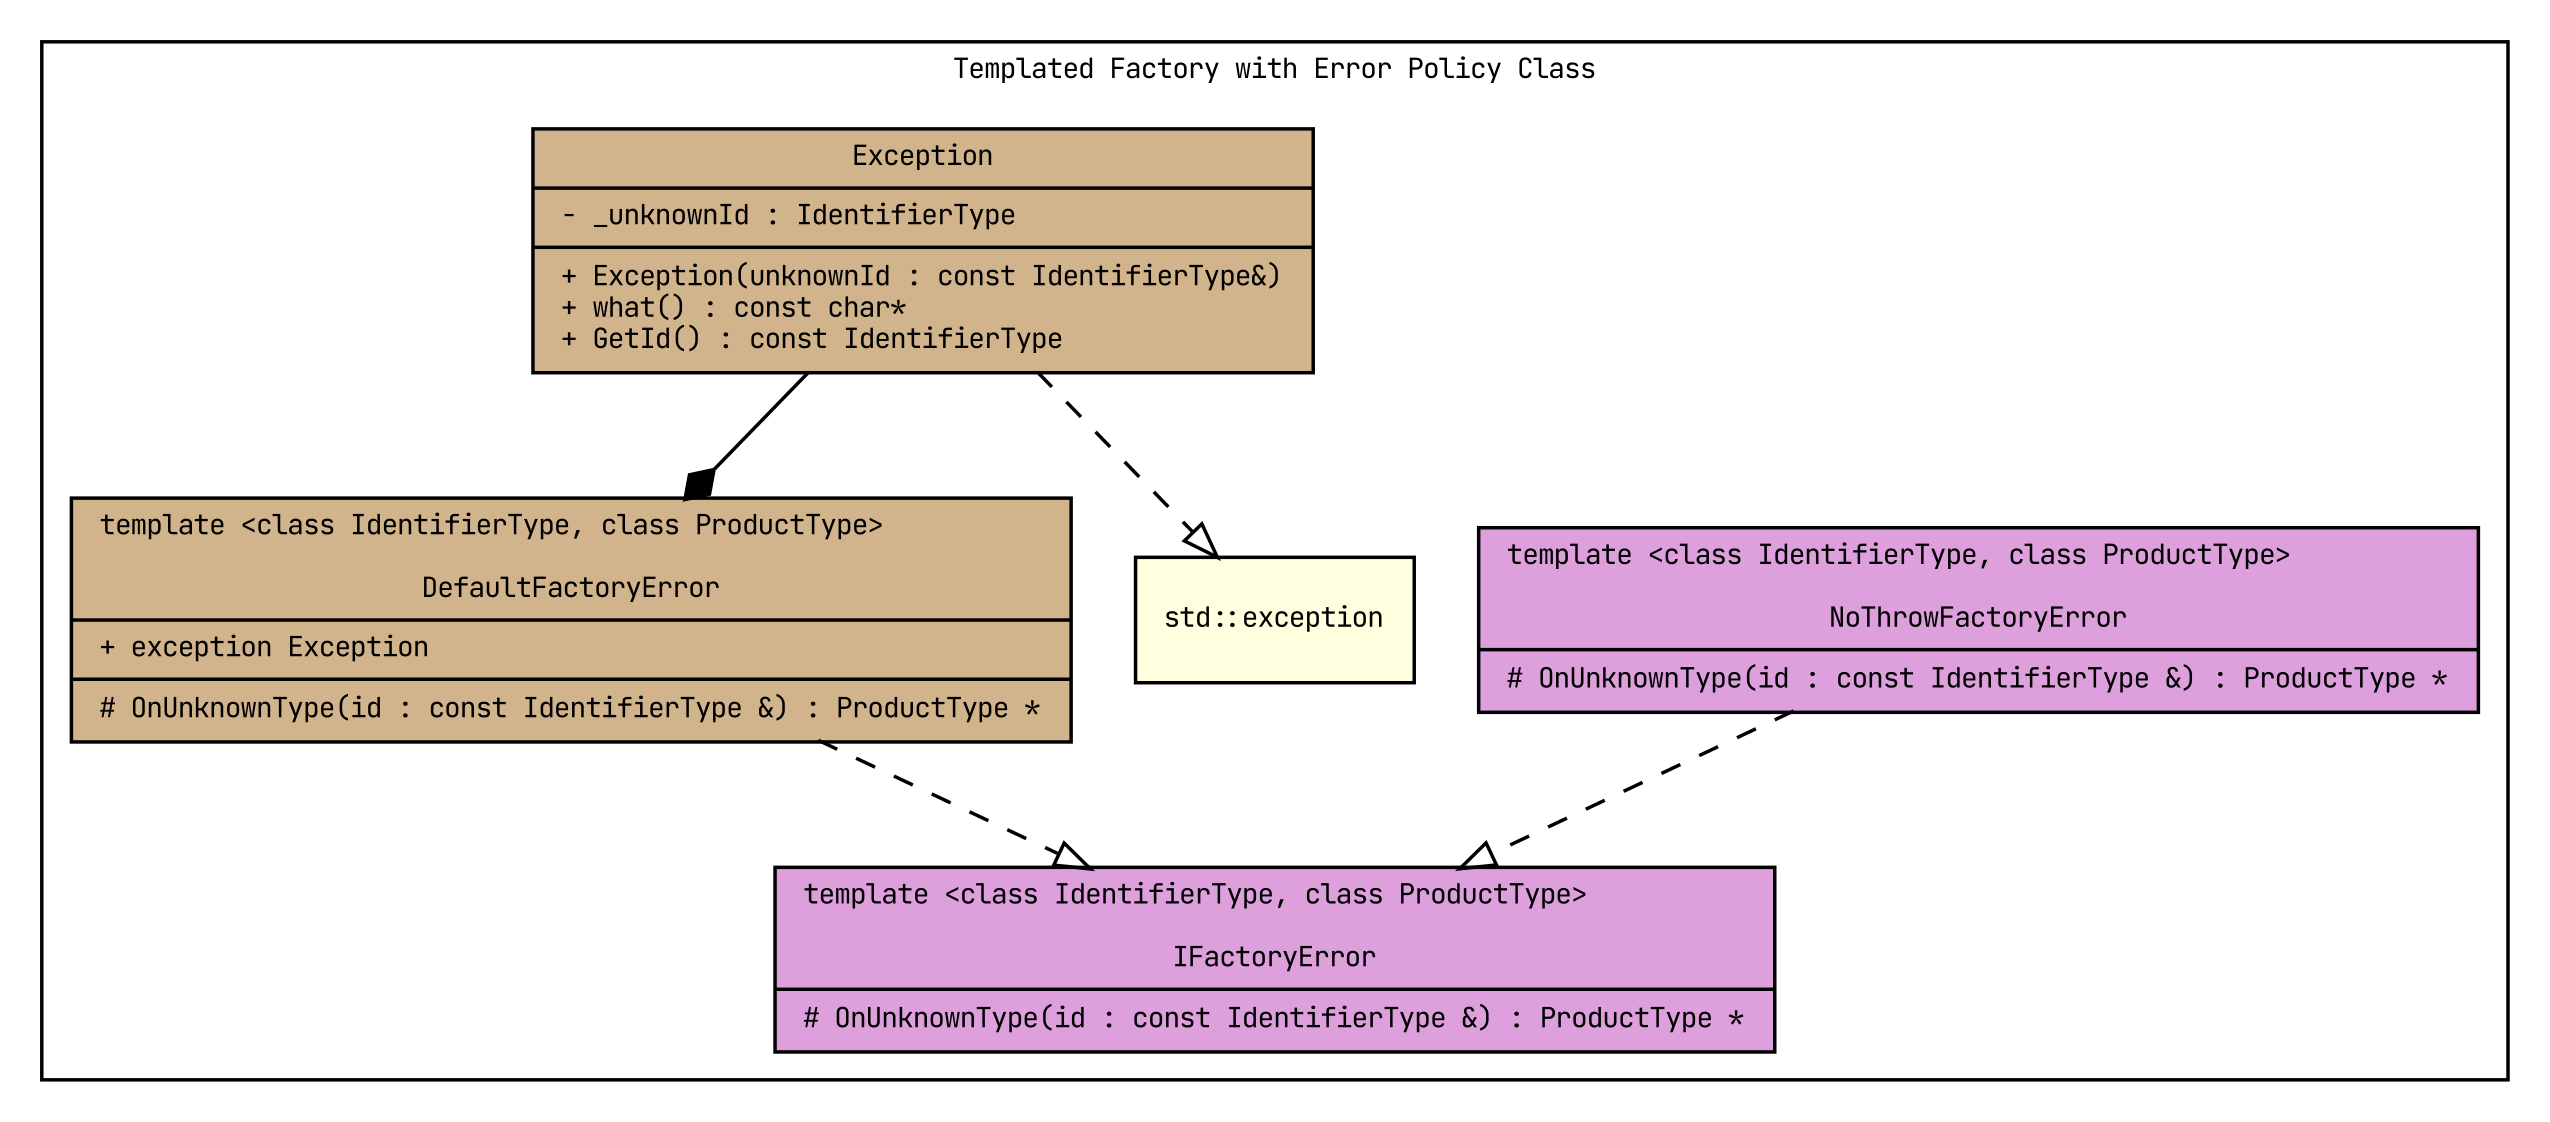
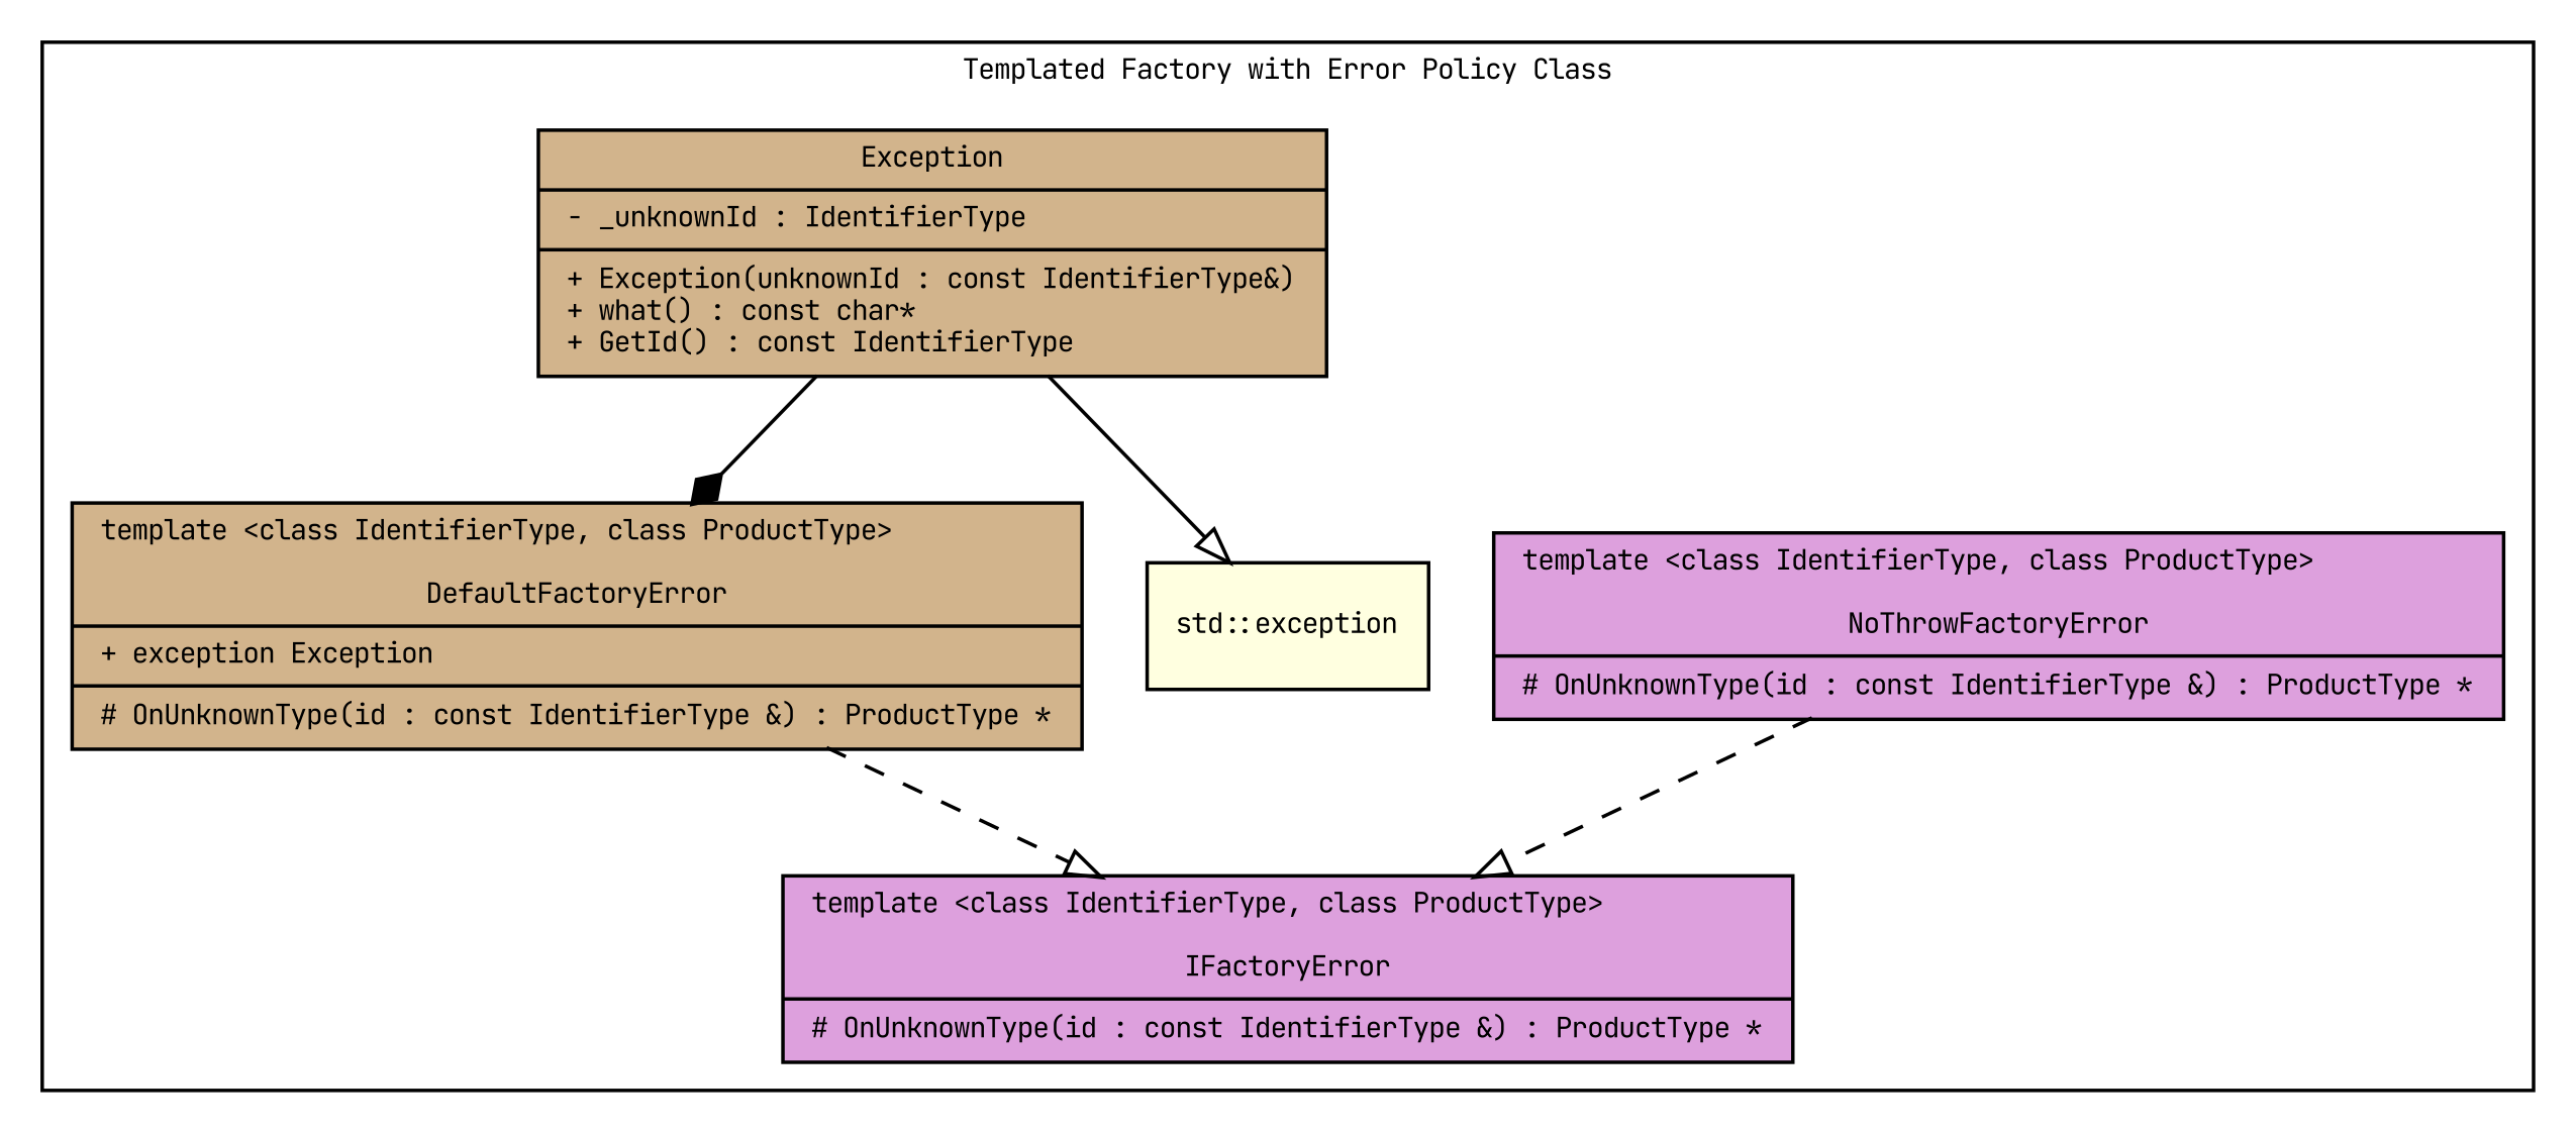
  digraph {
    fontname="JetBrains Mono"
    fontsize=8
    node [fillcolor=tan fontname="JetBrains Mono" fontsize=8 shape=record style=filled]
    edge [arrowhead=onormal fontname="JetBrains Mono" fontsize=8 style=dashed]
    n1 [label="{template \<class IdentifierType, class ProductType\>\l\lDefaultFactoryError|+ exception Exception\l|# OnUnknownType(id : const IdentifierType &) : ProductType *\l}"]
    n2 [fillcolor=plum label="{template \<class IdentifierType, class ProductType\>\l\lNoThrowFactoryError|# OnUnknownType(id : const IdentifierType &) : ProductType *\l}"]
    n3 [fillcolor=plum label="{template \<class IdentifierType, class ProductType\>\l\lIFactoryError|# OnUnknownType(id : const IdentifierType &) : ProductType *\l}"]
    n4 [label="{Exception|- _unknownId : IdentifierType\l|+ Exception(unknownId : const IdentifierType&)\l+ what() : const char*\l+ GetId() : const IdentifierType\l}"]
    "std::exception" [fillcolor=lightyellow shape=box]
    subgraph cluster_1 {
      label="Templated Factory with Error Policy Class"
      n1
      n2
      n3
      n4
      "std::exception"
    }
    n1 -> n3
    n2 -> n3
    n4 -> n1 [arrowhead=diamond style=solid]
-   n4 -> "std::exception"
+   n4 -> "std::exception" [style=solid]
  }
